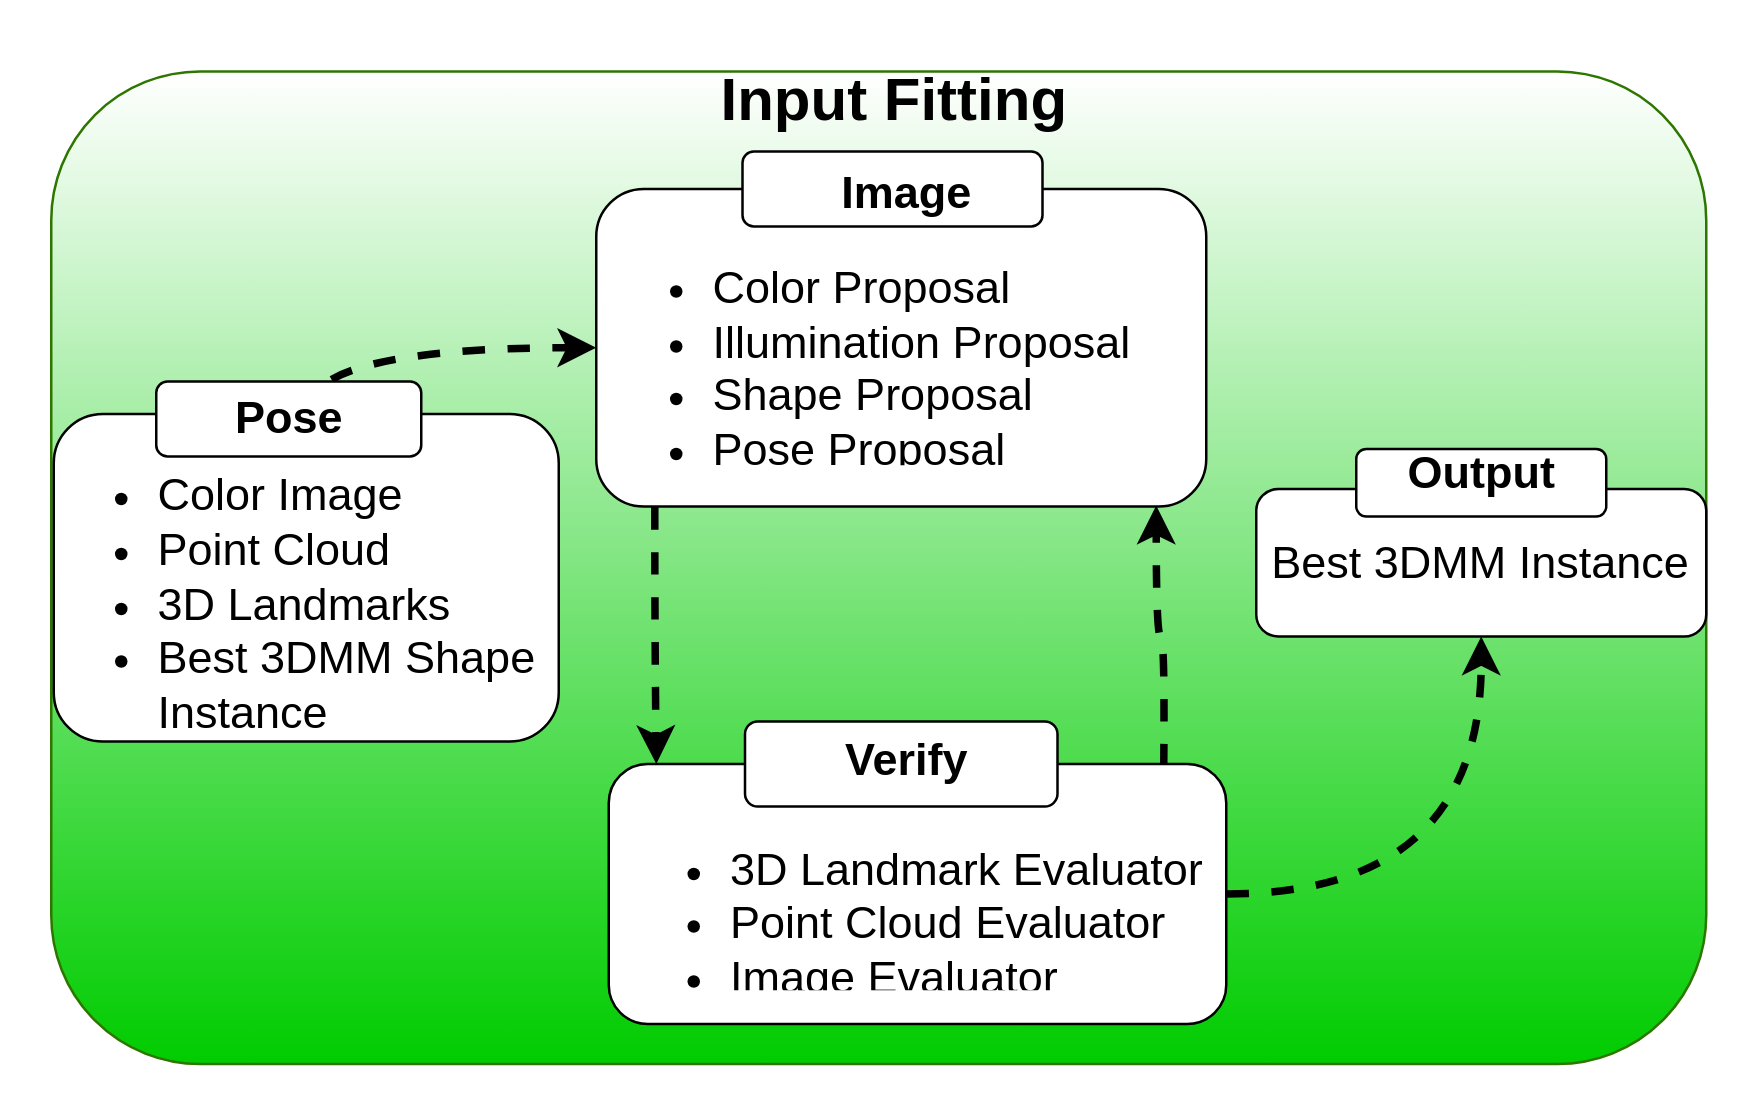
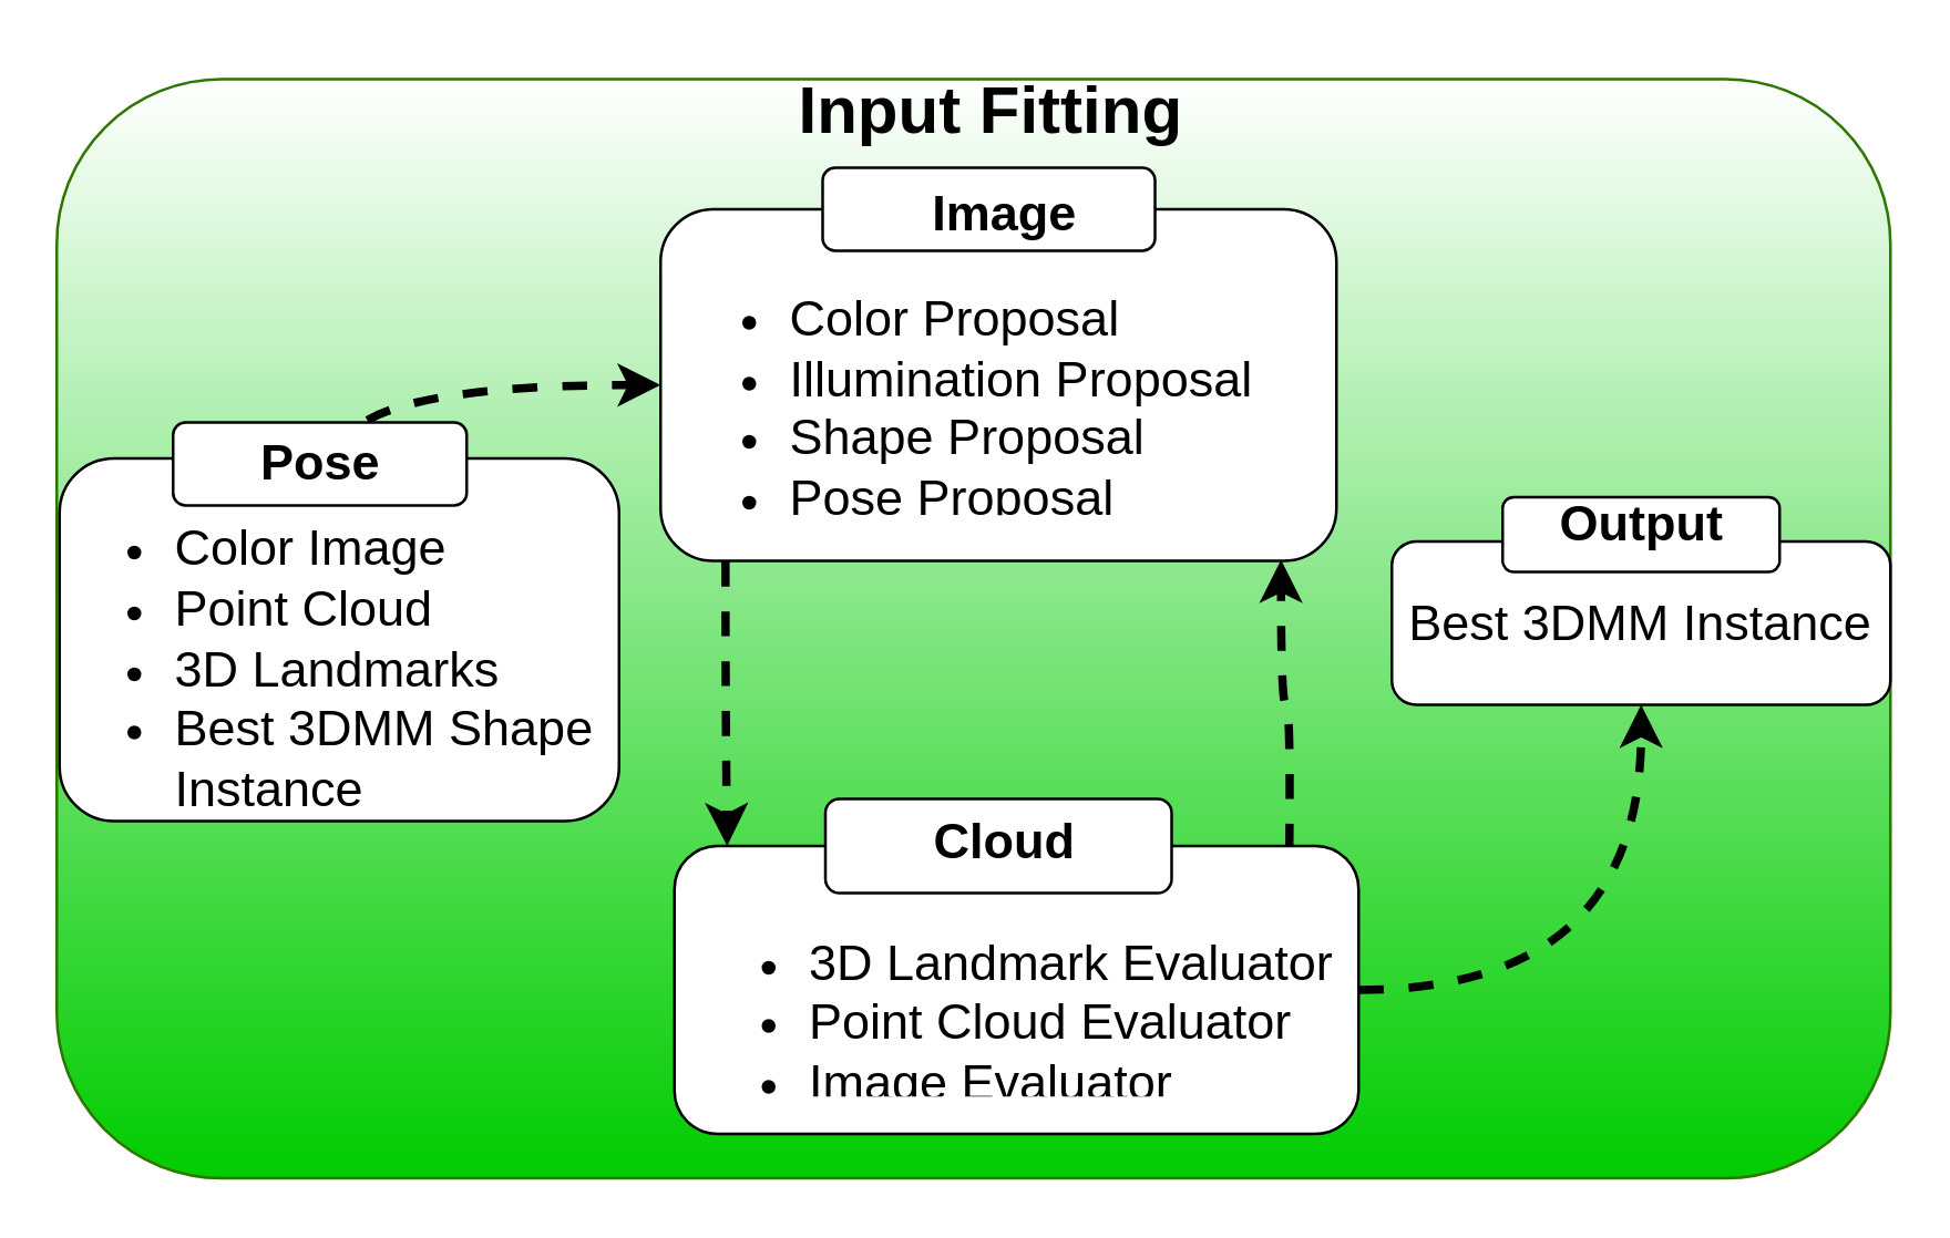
  <mxCell id="0" />
  <mxCell id="1" parent="0" />
  <mxCell id="2" value="" style="rounded=1;whiteSpace=wrap;html=1;fillColor=#00CC00;strokeColor=#2D7600;fontColor=#ffffff;gradientColor=#ffffff;gradientDirection=north;" parent="1" vertex="1"><mxGeometry x="20" y="28" width="662" height="397" as="geometry" /></mxCell>
  <mxCell id="3" value="Input Fitting" style="text;strokeColor=none;fillColor=none;html=1;fontSize=24;fontStyle=1;verticalAlign=middle;align=center;" parent="1" vertex="1"><mxGeometry x="306.5" y="20" width="100" height="40" as="geometry" /></mxCell>
  <mxCell id="4" style="edgeStyle=orthogonalEdgeStyle;rounded=0;orthogonalLoop=1;jettySize=auto;html=1;exitX=0.5;exitY=0;exitDx=0;exitDy=0;entryX=0;entryY=0.5;entryDx=0;entryDy=0;strokeWidth=3;curved=1;dashed=1;" edge="1" parent="1" source="5" target="7"><mxGeometry relative="1" as="geometry" /></mxCell>
  <mxCell id="5" value="&lt;div&gt;&lt;span style=&quot;font-size: 18px&quot;&gt;&lt;br&gt;&lt;/span&gt;&lt;/div&gt;&lt;ul style=&quot;font-size: 18px&quot;&gt;&lt;li&gt;Color Image&lt;/li&gt;&lt;li&gt;Point Cloud&lt;/li&gt;&lt;li&gt;3D Landmarks&lt;/li&gt;&lt;li&gt;Best 3DMM Shape Instance&lt;/li&gt;&lt;/ul&gt;" style="rounded=1;whiteSpace=wrap;html=1;fillColor=#ffffff;align=left;verticalAlign=middle;" parent="1" vertex="1"><mxGeometry x="21" y="165" width="202" height="131" as="geometry" /></mxCell>
  <mxCell id="6" style="edgeStyle=orthogonalEdgeStyle;curved=1;rounded=0;orthogonalLoop=1;jettySize=auto;html=1;exitX=0.096;exitY=1.001;exitDx=0;exitDy=0;entryX=0.077;entryY=0;entryDx=0;entryDy=0;entryPerimeter=0;dashed=1;strokeWidth=3;exitPerimeter=0;" edge="1" parent="1" source="7" target="12"><mxGeometry relative="1" as="geometry" /></mxCell>
  <mxCell id="7" value="" style="rounded=1;whiteSpace=wrap;html=1;fillColor=#ffffff;" parent="1" vertex="1"><mxGeometry x="238" y="75" width="244" height="127" as="geometry" /></mxCell>
  <mxCell id="8" value="" style="rounded=1;whiteSpace=wrap;html=1;fillColor=#ffffff;" parent="1" vertex="1"><mxGeometry x="296.5" y="60" width="120" height="30" as="geometry" /></mxCell>
  <mxCell id="9" value="&lt;font style=&quot;font-size: 18px&quot;&gt;Image&lt;/font&gt;" style="text;strokeColor=none;fillColor=none;html=1;fontSize=24;fontStyle=1;verticalAlign=middle;align=center;" parent="1" vertex="1"><mxGeometry x="311.5" y="55" width="100" height="40" as="geometry" /></mxCell>
  <mxCell id="10" style="edgeStyle=orthogonalEdgeStyle;curved=1;rounded=0;orthogonalLoop=1;jettySize=auto;html=1;exitX=1;exitY=0.5;exitDx=0;exitDy=0;entryX=0.5;entryY=1;entryDx=0;entryDy=0;dashed=1;strokeWidth=3;" edge="1" parent="1" source="12" target="16"><mxGeometry relative="1" as="geometry" /></mxCell>
  <mxCell id="11" style="edgeStyle=orthogonalEdgeStyle;curved=1;rounded=0;orthogonalLoop=1;jettySize=auto;html=1;entryX=0.918;entryY=0.997;entryDx=0;entryDy=0;entryPerimeter=0;dashed=1;strokeWidth=3;" edge="1" parent="1" target="7"><mxGeometry relative="1" as="geometry"><mxPoint x="465" y="306" as="sourcePoint" /></mxGeometry></mxCell>
  <mxCell id="12" value="" style="rounded=1;whiteSpace=wrap;html=1;fillColor=#ffffff;" parent="1" vertex="1"><mxGeometry x="243" y="305" width="247" height="104" as="geometry" /></mxCell>
  <mxCell id="13" value="" style="rounded=1;whiteSpace=wrap;html=1;fillColor=#ffffff;direction=south;rotation=-90;" parent="1" vertex="1"><mxGeometry x="343" y="242.5" width="34" height="125" as="geometry" /></mxCell>
- <mxCell id="14" value="&lt;font style=&quot;font-size: 18px&quot;&gt;Verify&lt;/font&gt;" style="text;strokeColor=none;fillColor=none;html=1;fontSize=24;fontStyle=1;verticalAlign=middle;align=center;" parent="1" vertex="1"><mxGeometry x="311.5" y="287" width="100" height="30" as="geometry" /></mxCell>
+ <mxCell id="14" value="&lt;font style=&quot;font-size: 18px&quot;&gt;Cloud&lt;/font&gt;" style="text;strokeColor=none;fillColor=none;html=1;fontSize=24;fontStyle=1;verticalAlign=middle;align=center;" parent="1" vertex="1"><mxGeometry x="311.5" y="287" width="100" height="30" as="geometry" /></mxCell>
  <mxCell id="15" value="&lt;ul style=&quot;font-size: 18px&quot;&gt;&lt;li&gt;&lt;span&gt;3D Landmark Evaluator&lt;/span&gt;&lt;/li&gt;&lt;li&gt;Point Cloud Evaluator&lt;/li&gt;&lt;li&gt;Image Evaluator&lt;/li&gt;&lt;/ul&gt;" style="text;strokeColor=none;fillColor=none;html=1;whiteSpace=wrap;verticalAlign=middle;overflow=hidden;" parent="1" vertex="1"><mxGeometry x="249.5" y="317" width="240" height="80" as="geometry" /></mxCell>
  <mxCell id="16" value="&lt;font style=&quot;font-size: 18px&quot;&gt;Best 3DMM Instance&lt;/font&gt;" style="rounded=1;whiteSpace=wrap;html=1;fillColor=#ffffff;strokeColor=#000000;" parent="1" vertex="1"><mxGeometry x="502" y="195" width="180" height="59" as="geometry" /></mxCell>
  <mxCell id="17" value="&lt;ul style=&quot;font-size: 18px&quot;&gt;&lt;li&gt;Color Proposal&lt;/li&gt;&lt;li&gt;Illumination Proposal&lt;/li&gt;&lt;li&gt;Shape Proposal&lt;/li&gt;&lt;li&gt;Pose Proposal&lt;/li&gt;&lt;/ul&gt;" style="text;strokeColor=none;fillColor=none;html=1;whiteSpace=wrap;verticalAlign=middle;overflow=hidden;" parent="1" vertex="1"><mxGeometry x="243" y="84" width="237" height="103" as="geometry" /></mxCell>
  <mxCell id="18" value="" style="rounded=1;whiteSpace=wrap;html=1;fillColor=#ffffff;direction=south;rotation=-90;" vertex="1" parent="1"><mxGeometry x="100" y="114" width="30" height="106" as="geometry" /></mxCell>
  <mxCell id="19" value="&lt;font style=&quot;font-size: 18px&quot;&gt;Pose&lt;/font&gt;" style="text;strokeColor=none;fillColor=none;html=1;fontSize=24;fontStyle=1;verticalAlign=middle;align=center;" vertex="1" parent="1"><mxGeometry x="65" y="150" width="100" height="30" as="geometry" /></mxCell>
  <mxCell id="20" value="" style="rounded=1;whiteSpace=wrap;html=1;fillColor=#ffffff;direction=south;rotation=-90;" vertex="1" parent="1"><mxGeometry x="578.5" y="142.5" width="27" height="100" as="geometry" /></mxCell>
  <mxCell id="21" value="&lt;font style=&quot;font-size: 18px&quot;&gt;Output&lt;/font&gt;" style="text;strokeColor=none;fillColor=none;html=1;fontSize=24;fontStyle=1;verticalAlign=middle;align=center;" vertex="1" parent="1"><mxGeometry x="542" y="172" width="100" height="30" as="geometry" /></mxCell>
